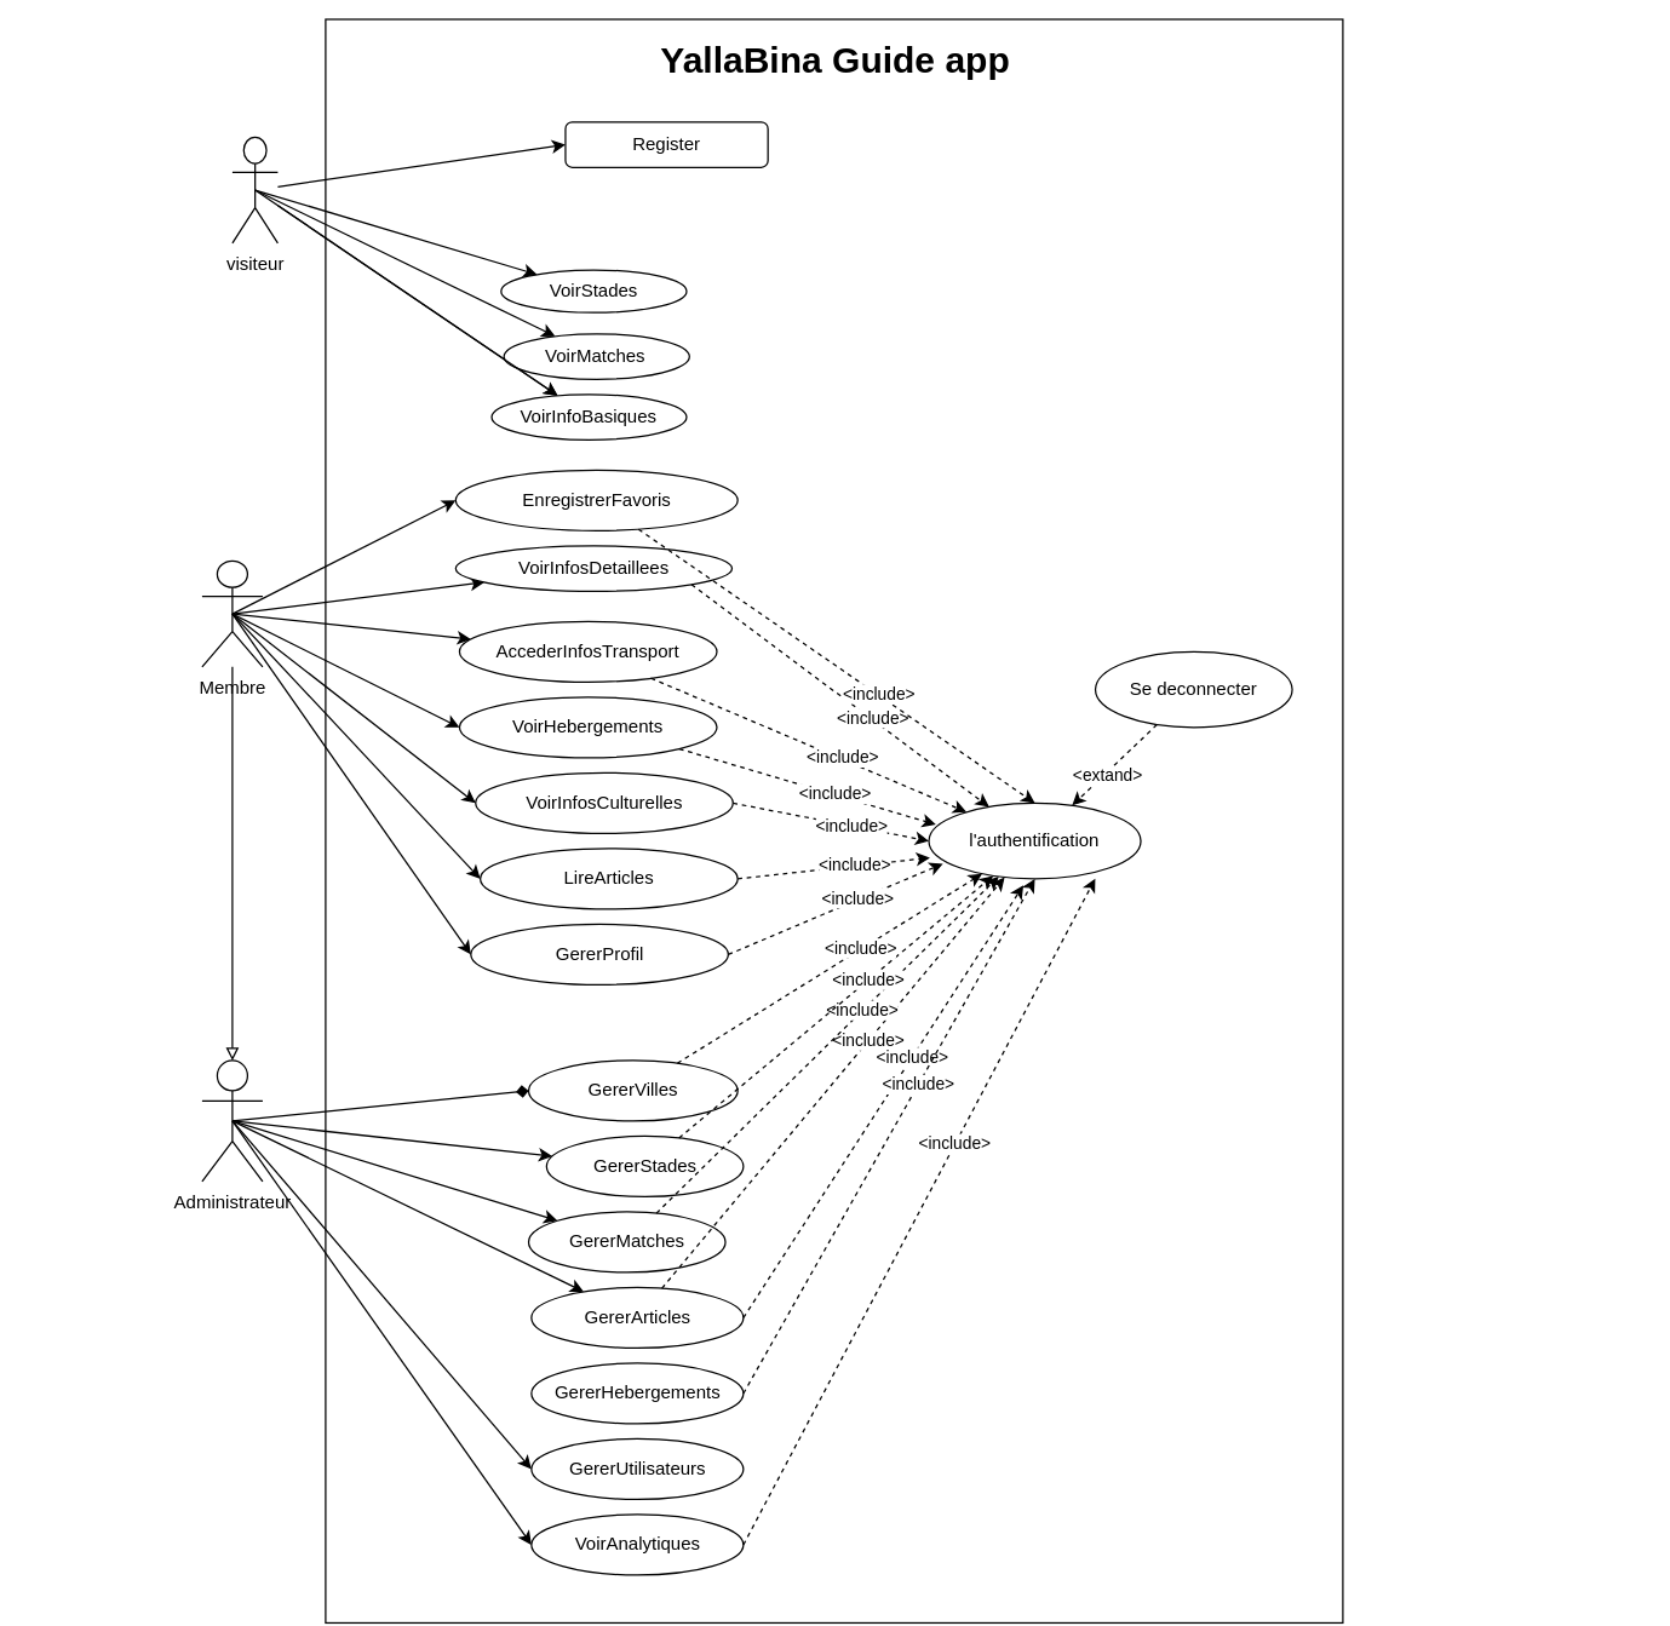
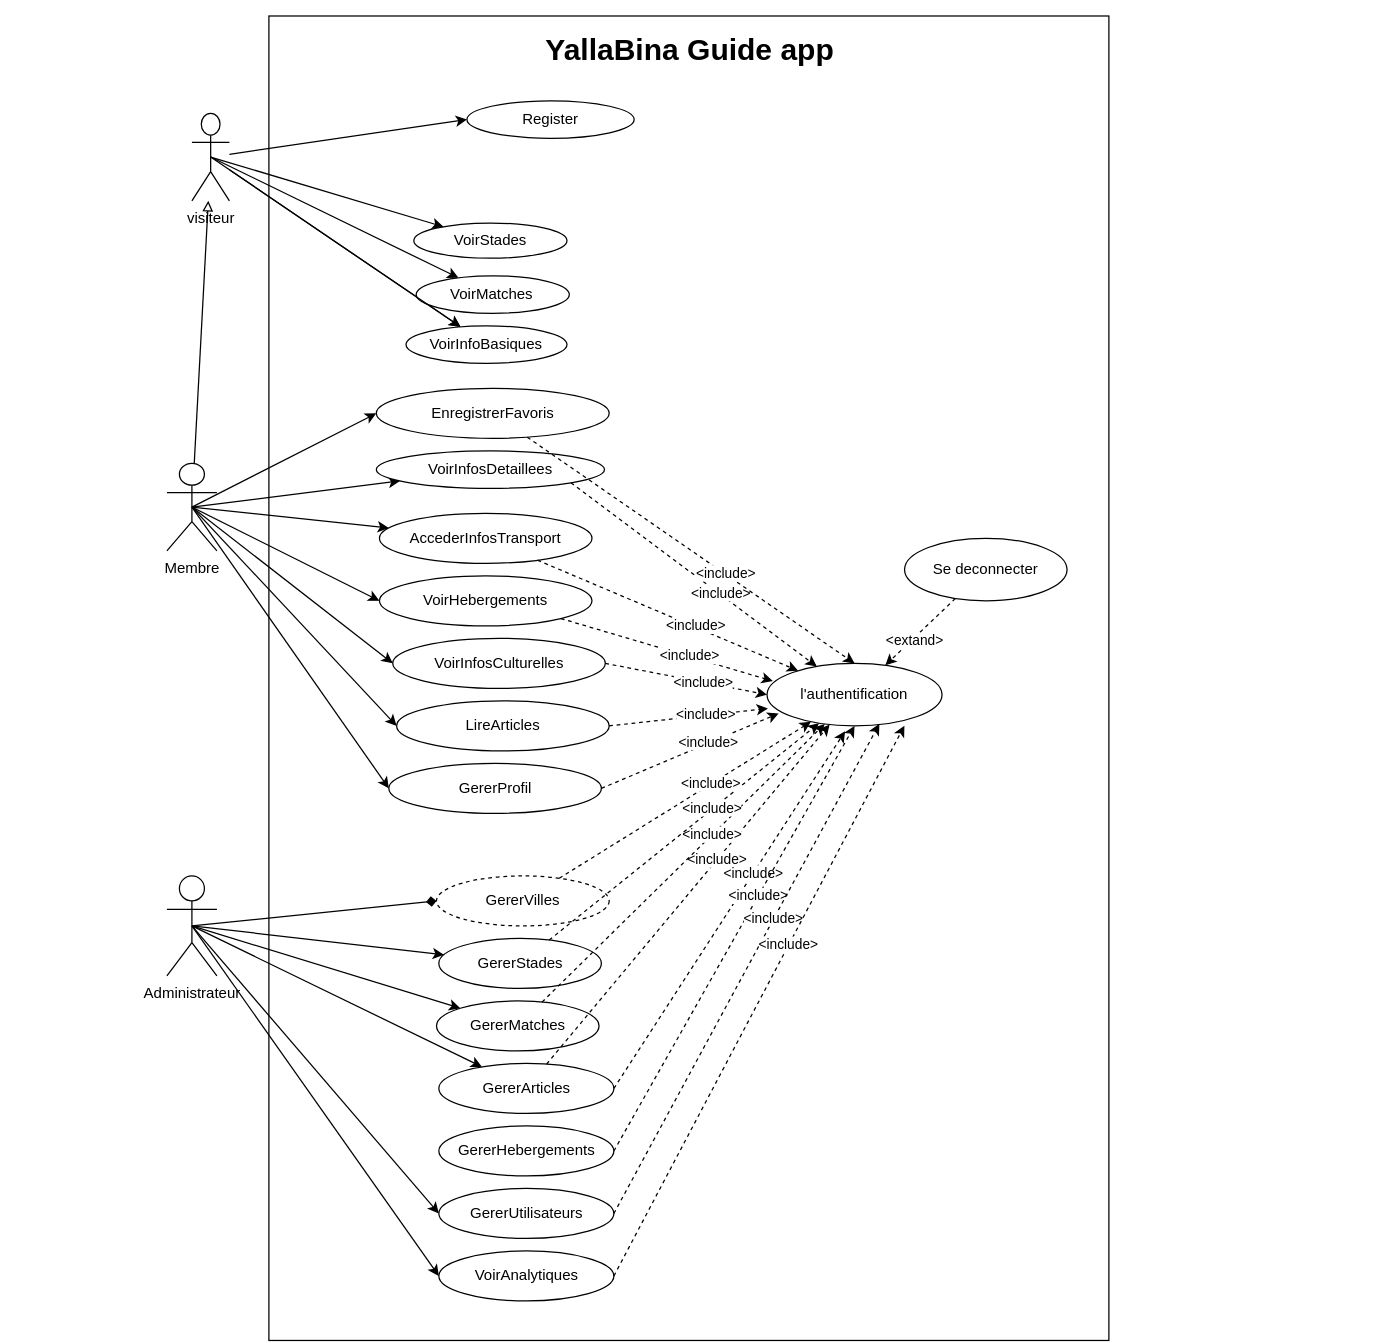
  <mxCell id="0" />
  <mxCell id="1" parent="0" />
  <mxCell id="2" value="" style="rounded=0;whiteSpace=wrap;html=1;rotation=-90;fontStyle=1" parent="1" vertex="1"><mxGeometry x="20.82" y="205.95" width="1059.38" height="671.87" as="geometry" /></mxCell>
  <mxCell id="3" value="YallaBina Guide app" style="text;strokeColor=none;fillColor=none;html=1;fontSize=24;fontStyle=1;verticalAlign=middle;align=center;" parent="1" vertex="1"><mxGeometry x="456.75" y="20" width="187.5" height="40" as="geometry" /></mxCell>
  <mxCell id="4" style="edgeStyle=none;html=1;exitX=0.5;exitY=0.5;exitDx=0;exitDy=0;exitPerimeter=0;entryX=0;entryY=0.5;entryDx=0;entryDy=0;" parent="1" source="11" target="29" edge="1"><mxGeometry relative="1" as="geometry" /></mxCell>
  <mxCell id="5" style="edgeStyle=none;html=1;exitX=0.5;exitY=0.5;exitDx=0;exitDy=0;exitPerimeter=0;" parent="1" source="11" target="28" edge="1"><mxGeometry relative="1" as="geometry" /></mxCell>
  <mxCell id="6" style="edgeStyle=none;html=1;exitX=0.5;exitY=0.5;exitDx=0;exitDy=0;exitPerimeter=0;" parent="1" source="11" target="27" edge="1"><mxGeometry relative="1" as="geometry" /></mxCell>
  <mxCell id="7" style="edgeStyle=none;html=1;exitX=0.5;exitY=0.5;exitDx=0;exitDy=0;exitPerimeter=0;entryX=0;entryY=0.5;entryDx=0;entryDy=0;" parent="1" source="11" target="52" edge="1"><mxGeometry relative="1" as="geometry" /></mxCell>
  <mxCell id="8" style="edgeStyle=none;html=1;entryX=0;entryY=0.5;entryDx=0;entryDy=0;exitX=0.5;exitY=0.5;exitDx=0;exitDy=0;exitPerimeter=0;" parent="1" source="11" target="56" edge="1"><mxGeometry relative="1" as="geometry"><mxPoint x="153" y="423" as="sourcePoint" /></mxGeometry></mxCell>
  <mxCell id="9" style="edgeStyle=none;html=1;exitX=0.5;exitY=0.5;exitDx=0;exitDy=0;exitPerimeter=0;entryX=0;entryY=0.5;entryDx=0;entryDy=0;" parent="1" source="11" target="57" edge="1"><mxGeometry relative="1" as="geometry" /></mxCell>
- <mxCell id="10" style="edgeStyle=none;html=1;endArrow=block;endFill=0;" parent="1" source="11" target="22" edge="1"><mxGeometry relative="1" as="geometry" /></mxCell>
+ <mxCell id="10" style="edgeStyle=none;html=1;endArrow=block;endFill=0;" parent="1" source="11" target="15" edge="1"><mxGeometry relative="1" as="geometry" /></mxCell>
  <mxCell id="11" value="Membre" style="shape=umlActor;verticalLabelPosition=bottom;verticalAlign=top;html=1;outlineConnect=0;" parent="1" vertex="1"><mxGeometry x="133" y="370" width="40" height="70" as="geometry" /></mxCell>
  <mxCell id="12" style="edgeStyle=none;html=1;exitX=0.5;exitY=0.5;exitDx=0;exitDy=0;exitPerimeter=0;" parent="1" source="15" target="24" edge="1"><mxGeometry relative="1" as="geometry" /></mxCell>
  <mxCell id="13" style="edgeStyle=none;html=1;exitX=0.5;exitY=0.5;exitDx=0;exitDy=0;exitPerimeter=0;" parent="1" source="15" target="25" edge="1"><mxGeometry relative="1" as="geometry" /></mxCell>
  <mxCell id="14" value="" style="edgeStyle=none;html=1;" parent="1" source="15" target="51" edge="1"><mxGeometry relative="1" as="geometry"><mxPoint x="193" y="135" as="sourcePoint" /></mxGeometry></mxCell>
  <mxCell id="15" value="visiteur" style="shape=umlActor;verticalLabelPosition=bottom;verticalAlign=top;html=1;outlineConnect=0;" parent="1" vertex="1"><mxGeometry x="153" y="90" width="30" height="70" as="geometry" /></mxCell>
  <mxCell id="16" style="edgeStyle=none;html=1;exitX=0.5;exitY=0.5;exitDx=0;exitDy=0;exitPerimeter=0;entryX=0;entryY=0.5;entryDx=0;entryDy=0;endArrow=diamond;" parent="1" source="22" target="26" edge="1"><mxGeometry relative="1" as="geometry" /></mxCell>
  <mxCell id="17" style="edgeStyle=none;html=1;exitX=0.5;exitY=0.5;exitDx=0;exitDy=0;exitPerimeter=0;" parent="1" source="22" target="23" edge="1"><mxGeometry relative="1" as="geometry" /></mxCell>
  <mxCell id="18" style="edgeStyle=none;html=1;exitX=0.5;exitY=0.5;exitDx=0;exitDy=0;exitPerimeter=0;" parent="1" source="22" target="30" edge="1"><mxGeometry relative="1" as="geometry" /></mxCell>
  <mxCell id="19" style="edgeStyle=none;html=1;exitX=0.5;exitY=0.5;exitDx=0;exitDy=0;exitPerimeter=0;" parent="1" source="22" target="31" edge="1"><mxGeometry relative="1" as="geometry" /></mxCell>
  <mxCell id="20" style="edgeStyle=none;html=1;exitX=0.5;exitY=0.5;exitDx=0;exitDy=0;exitPerimeter=0;entryX=0;entryY=0.5;entryDx=0;entryDy=0;" parent="1" source="22" target="66" edge="1"><mxGeometry relative="1" as="geometry" /></mxCell>
  <mxCell id="21" style="edgeStyle=none;html=1;exitX=0.5;exitY=0.5;exitDx=0;exitDy=0;exitPerimeter=0;entryX=0;entryY=0.5;entryDx=0;entryDy=0;" parent="1" source="22" target="67" edge="1"><mxGeometry relative="1" as="geometry" /></mxCell>
  <mxCell id="22" value="Administrateur" style="shape=umlActor;verticalLabelPosition=bottom;verticalAlign=top;html=1;outlineConnect=0;" parent="1" vertex="1"><mxGeometry x="133" y="700" width="40" height="80" as="geometry" /></mxCell>
- <mxCell id="23" value="GererStades" style="ellipse;whiteSpace=wrap;html=1;" parent="1" vertex="1"><mxGeometry x="360.51" y="750" width="130" height="40" as="geometry" /></mxCell>
+ <mxCell id="23" value="GererStades" style="ellipse;whiteSpace=wrap;html=1;" parent="1" vertex="1"><mxGeometry x="350.51" y="750" width="130" height="40" as="geometry" /></mxCell>
  <mxCell id="24" value="VoirStades" style="ellipse;whiteSpace=wrap;html=1;" parent="1" vertex="1"><mxGeometry x="330.51" y="177.82" width="122.49" height="28.13" as="geometry" /></mxCell>
  <mxCell id="25" value="VoirMatches" style="ellipse;whiteSpace=wrap;html=1;" parent="1" vertex="1"><mxGeometry x="332.39" y="220" width="122.49" height="30" as="geometry" /></mxCell>
- <mxCell id="26" value="GererVilles" style="ellipse;whiteSpace=wrap;html=1;" parent="1" vertex="1"><mxGeometry x="348.64" y="700" width="138.12" height="40" as="geometry" /></mxCell>
+ <mxCell id="26" value="GererVilles" style="ellipse;whiteSpace=wrap;html=1;dashed=1;" parent="1" vertex="1"><mxGeometry x="348.64" y="700" width="138.12" height="40" as="geometry" /></mxCell>
  <mxCell id="27" value="AccederInfosTransport" style="ellipse;whiteSpace=wrap;html=1;" parent="1" vertex="1"><mxGeometry x="303" y="410" width="170" height="40" as="geometry" /></mxCell>
  <mxCell id="28" value="VoirInfosDetaillees" style="ellipse;whiteSpace=wrap;html=1;" parent="1" vertex="1"><mxGeometry x="300.51" y="360" width="182.49" height="30" as="geometry" /></mxCell>
  <mxCell id="29" value="EnregistrerFavoris" style="ellipse;whiteSpace=wrap;html=1;" parent="1" vertex="1"><mxGeometry x="300.51" y="310" width="186.25" height="40" as="geometry" /></mxCell>
  <mxCell id="30" value="GererMatches" style="ellipse;whiteSpace=wrap;html=1;" parent="1" vertex="1"><mxGeometry x="348.64" y="800" width="130" height="40" as="geometry" /></mxCell>
  <mxCell id="31" value="GererArticles" style="ellipse;whiteSpace=wrap;html=1;" parent="1" vertex="1"><mxGeometry x="350.51" y="850" width="140" height="40" as="geometry" /></mxCell>
  <mxCell id="32" value="Se deconnecter" style="ellipse;whiteSpace=wrap;html=1;" parent="1" vertex="1"><mxGeometry x="723" y="430" width="130" height="50" as="geometry" /></mxCell>
  <mxCell id="33" value="l'authentification" style="ellipse;whiteSpace=wrap;html=1;" parent="1" vertex="1"><mxGeometry x="613" y="530" width="140" height="50" as="geometry" /></mxCell>
  <mxCell id="34" value="" style="endArrow=classic;html=1;dashed=1;" parent="1" source="31" target="33" edge="1"><mxGeometry width="50" height="50" relative="1" as="geometry"><mxPoint x="470.337" y="950.265" as="sourcePoint" /><mxPoint x="673.503" y="612.678" as="targetPoint" /></mxGeometry></mxCell>
  <mxCell id="35" value="&amp;lt;include&amp;gt;" style="edgeLabel;html=1;align=center;verticalAlign=middle;resizable=0;points=[];" parent="34" vertex="1" connectable="0"><mxGeometry x="0.204" y="1" relative="1" as="geometry"><mxPoint as="offset" /></mxGeometry></mxCell>
  <mxCell id="36" value="" style="endArrow=classic;html=1;dashed=1;" parent="1" source="30" target="33" edge="1"><mxGeometry width="50" height="50" relative="1" as="geometry"><mxPoint x="476.251" y="654.527" as="sourcePoint" /><mxPoint x="647.247" y="583.921" as="targetPoint" /></mxGeometry></mxCell>
  <mxCell id="37" value="&amp;lt;include&amp;gt;" style="edgeLabel;html=1;align=center;verticalAlign=middle;resizable=0;points=[];" parent="36" vertex="1" connectable="0"><mxGeometry x="0.204" y="1" relative="1" as="geometry"><mxPoint as="offset" /></mxGeometry></mxCell>
  <mxCell id="38" value="" style="endArrow=classic;html=1;dashed=1;" parent="1" source="23" target="33" edge="1"><mxGeometry width="50" height="50" relative="1" as="geometry"><mxPoint x="486.251" y="664.527" as="sourcePoint" /><mxPoint x="657.247" y="593.921" as="targetPoint" /></mxGeometry></mxCell>
  <mxCell id="39" value="&amp;lt;include&amp;gt;" style="edgeLabel;html=1;align=center;verticalAlign=middle;resizable=0;points=[];" parent="38" vertex="1" connectable="0"><mxGeometry x="0.204" y="1" relative="1" as="geometry"><mxPoint as="offset" /></mxGeometry></mxCell>
  <mxCell id="40" value="" style="endArrow=classic;html=1;dashed=1;" parent="1" source="26" target="33" edge="1"><mxGeometry width="50" height="50" relative="1" as="geometry"><mxPoint x="496.251" y="674.527" as="sourcePoint" /><mxPoint x="667.247" y="603.921" as="targetPoint" /></mxGeometry></mxCell>
  <mxCell id="41" value="&amp;lt;include&amp;gt;" style="edgeLabel;html=1;align=center;verticalAlign=middle;resizable=0;points=[];" parent="40" vertex="1" connectable="0"><mxGeometry x="0.204" y="1" relative="1" as="geometry"><mxPoint as="offset" /></mxGeometry></mxCell>
  <mxCell id="42" value="" style="endArrow=classic;html=1;dashed=1;" parent="1" source="27" target="33" edge="1"><mxGeometry width="50" height="50" relative="1" as="geometry"><mxPoint x="480.951" y="529.841" as="sourcePoint" /><mxPoint x="629.236" y="554.685" as="targetPoint" /></mxGeometry></mxCell>
  <mxCell id="43" value="&amp;lt;include&amp;gt;" style="edgeLabel;html=1;align=center;verticalAlign=middle;resizable=0;points=[];" parent="42" vertex="1" connectable="0"><mxGeometry x="0.204" y="1" relative="1" as="geometry"><mxPoint as="offset" /></mxGeometry></mxCell>
  <mxCell id="44" value="" style="endArrow=classic;html=1;dashed=1;exitX=1;exitY=1;exitDx=0;exitDy=0;" parent="1" source="28" target="33" edge="1"><mxGeometry width="50" height="50" relative="1" as="geometry"><mxPoint x="490.951" y="539.841" as="sourcePoint" /><mxPoint x="643" y="560" as="targetPoint" /></mxGeometry></mxCell>
  <mxCell id="45" value="&amp;lt;include&amp;gt;" style="edgeLabel;html=1;align=center;verticalAlign=middle;resizable=0;points=[];" parent="44" vertex="1" connectable="0"><mxGeometry x="0.204" y="1" relative="1" as="geometry"><mxPoint as="offset" /></mxGeometry></mxCell>
  <mxCell id="46" value="" style="endArrow=classic;html=1;dashed=1;entryX=0.5;entryY=0;entryDx=0;entryDy=0;" parent="1" source="29" target="33" edge="1"><mxGeometry width="50" height="50" relative="1" as="geometry"><mxPoint x="496.188" y="404.161" as="sourcePoint" /><mxPoint x="664.943" y="542.096" as="targetPoint" /></mxGeometry></mxCell>
  <mxCell id="47" value="&amp;lt;include&amp;gt;" style="edgeLabel;html=1;align=center;verticalAlign=middle;resizable=0;points=[];" parent="46" vertex="1" connectable="0"><mxGeometry x="0.204" y="1" relative="1" as="geometry"><mxPoint as="offset" /></mxGeometry></mxCell>
  <mxCell id="48" value="" style="endArrow=classic;html=1;dashed=1;" parent="1" source="32" target="33" edge="1"><mxGeometry width="50" height="50" relative="1" as="geometry"><mxPoint x="456.887" y="359.258" as="sourcePoint" /><mxPoint x="693" y="540" as="targetPoint" /></mxGeometry></mxCell>
  <mxCell id="49" value="&amp;lt;extand&amp;gt;" style="edgeLabel;html=1;align=center;verticalAlign=middle;resizable=0;points=[];" parent="48" vertex="1" connectable="0"><mxGeometry x="0.204" y="1" relative="1" as="geometry"><mxPoint as="offset" /></mxGeometry></mxCell>
  <mxCell id="50" style="edgeStyle=none;html=1;exitX=0.5;exitY=0.5;exitDx=0;exitDy=0;exitPerimeter=0;" parent="1" source="15" target="51" edge="1"><mxGeometry relative="1" as="geometry" /></mxCell>
  <mxCell id="51" value="VoirInfoBasiques" style="ellipse;whiteSpace=wrap;html=1;" parent="1" vertex="1"><mxGeometry x="324.27" y="260" width="128.73" height="30" as="geometry" /></mxCell>
  <mxCell id="52" value="LireArticles" style="ellipse;whiteSpace=wrap;html=1;" parent="1" vertex="1"><mxGeometry x="316.75" y="560" width="170" height="40" as="geometry" /></mxCell>
  <mxCell id="53" value="" style="endArrow=classic;html=1;dashed=1;exitX=1;exitY=0.5;exitDx=0;exitDy=0;entryX=0.005;entryY=0.722;entryDx=0;entryDy=0;entryPerimeter=0;" parent="1" source="52" target="33" edge="1"><mxGeometry width="50" height="50" relative="1" as="geometry"><mxPoint x="461.545" y="513.688" as="sourcePoint" /><mxPoint x="633.364" y="551.909" as="targetPoint" /></mxGeometry></mxCell>
  <mxCell id="54" value="&amp;lt;include&amp;gt;" style="edgeLabel;html=1;align=center;verticalAlign=middle;resizable=0;points=[];" parent="53" vertex="1" connectable="0"><mxGeometry x="0.204" y="1" relative="1" as="geometry"><mxPoint as="offset" /></mxGeometry></mxCell>
  <mxCell id="55" value="VoirInfosCulturelles" style="ellipse;whiteSpace=wrap;html=1;" parent="1" vertex="1"><mxGeometry x="313.64" y="510" width="170" height="40" as="geometry" /></mxCell>
  <mxCell id="56" value="VoirHebergements" style="ellipse;whiteSpace=wrap;html=1;" parent="1" vertex="1"><mxGeometry x="303" y="460" width="170" height="40" as="geometry" /></mxCell>
  <mxCell id="57" value="GererProfil" style="ellipse;whiteSpace=wrap;html=1;" parent="1" vertex="1"><mxGeometry x="310.51" y="610" width="170" height="40" as="geometry" /></mxCell>
  <mxCell id="58" style="edgeStyle=none;html=1;entryX=0;entryY=0.5;entryDx=0;entryDy=0;exitX=0.5;exitY=0.5;exitDx=0;exitDy=0;exitPerimeter=0;" parent="1" source="11" target="55" edge="1"><mxGeometry relative="1" as="geometry"><mxPoint x="143" y="425" as="sourcePoint" /><mxPoint x="308.63" y="490" as="targetPoint" /></mxGeometry></mxCell>
  <mxCell id="59" value="" style="endArrow=classic;html=1;dashed=1;exitX=1;exitY=1;exitDx=0;exitDy=0;entryX=0.033;entryY=0.283;entryDx=0;entryDy=0;entryPerimeter=0;" parent="1" source="56" target="33" edge="1"><mxGeometry width="50" height="50" relative="1" as="geometry"><mxPoint x="439.558" y="457.447" as="sourcePoint" /><mxPoint x="647.904" y="545.879" as="targetPoint" /></mxGeometry></mxCell>
  <mxCell id="60" value="&amp;lt;include&amp;gt;" style="edgeLabel;html=1;align=center;verticalAlign=middle;resizable=0;points=[];" parent="59" vertex="1" connectable="0"><mxGeometry x="0.204" y="1" relative="1" as="geometry"><mxPoint as="offset" /></mxGeometry></mxCell>
  <mxCell id="61" value="" style="endArrow=classic;html=1;dashed=1;exitX=1;exitY=0.5;exitDx=0;exitDy=0;entryX=0;entryY=0.5;entryDx=0;entryDy=0;" parent="1" source="55" target="33" edge="1"><mxGeometry width="50" height="50" relative="1" as="geometry"><mxPoint x="449.558" y="467.447" as="sourcePoint" /><mxPoint x="657.904" y="555.879" as="targetPoint" /></mxGeometry></mxCell>
  <mxCell id="62" value="&amp;lt;include&amp;gt;" style="edgeLabel;html=1;align=center;verticalAlign=middle;resizable=0;points=[];" parent="61" vertex="1" connectable="0"><mxGeometry x="0.204" y="1" relative="1" as="geometry"><mxPoint as="offset" /></mxGeometry></mxCell>
  <mxCell id="63" value="" style="endArrow=classic;html=1;dashed=1;exitX=1;exitY=0.5;exitDx=0;exitDy=0;entryX=0.067;entryY=0.8;entryDx=0;entryDy=0;entryPerimeter=0;" parent="1" source="57" target="33" edge="1"><mxGeometry width="50" height="50" relative="1" as="geometry"><mxPoint x="496.75" y="590" as="sourcePoint" /><mxPoint x="623.7" y="576.1" as="targetPoint" /></mxGeometry></mxCell>
  <mxCell id="64" value="&amp;lt;include&amp;gt;" style="edgeLabel;html=1;align=center;verticalAlign=middle;resizable=0;points=[];" parent="63" vertex="1" connectable="0"><mxGeometry x="0.204" y="1" relative="1" as="geometry"><mxPoint as="offset" /></mxGeometry></mxCell>
  <mxCell id="65" value="GererHebergements" style="ellipse;whiteSpace=wrap;html=1;" parent="1" vertex="1"><mxGeometry x="350.51" y="900" width="140" height="40" as="geometry" /></mxCell>
  <mxCell id="66" value="GererUtilisateurs" style="ellipse;whiteSpace=wrap;html=1;" parent="1" vertex="1"><mxGeometry x="350.51" y="950" width="140" height="40" as="geometry" /></mxCell>
  <mxCell id="67" value="VoirAnalytiques" style="ellipse;whiteSpace=wrap;html=1;" parent="1" vertex="1"><mxGeometry x="350.51" y="1000" width="140" height="40" as="geometry" /></mxCell>
  <mxCell id="68" value="" style="endArrow=classic;html=1;dashed=1;exitX=1;exitY=0.5;exitDx=0;exitDy=0;entryX=0.446;entryY=1.086;entryDx=0;entryDy=0;entryPerimeter=0;" parent="1" source="31" target="33" edge="1"><mxGeometry width="50" height="50" relative="1" as="geometry"><mxPoint x="446.759" y="860.546" as="sourcePoint" /><mxPoint x="673.019" y="588.96" as="targetPoint" /></mxGeometry></mxCell>
  <mxCell id="69" value="&amp;lt;include&amp;gt;" style="edgeLabel;html=1;align=center;verticalAlign=middle;resizable=0;points=[];" parent="68" vertex="1" connectable="0"><mxGeometry x="0.204" y="1" relative="1" as="geometry"><mxPoint as="offset" /></mxGeometry></mxCell>
  <mxCell id="70" value="" style="endArrow=classic;html=1;dashed=1;exitX=1;exitY=0.5;exitDx=0;exitDy=0;entryX=0.5;entryY=1;entryDx=0;entryDy=0;" parent="1" source="65" target="33" edge="1"><mxGeometry width="50" height="50" relative="1" as="geometry"><mxPoint x="500.51" y="880" as="sourcePoint" /><mxPoint x="685.44" y="594.3" as="targetPoint" /></mxGeometry></mxCell>
  <mxCell id="71" value="&amp;lt;include&amp;gt;" style="edgeLabel;html=1;align=center;verticalAlign=middle;resizable=0;points=[];" parent="70" vertex="1" connectable="0"><mxGeometry x="0.204" y="1" relative="1" as="geometry"><mxPoint as="offset" /></mxGeometry></mxCell>
+ <mxCell id="72" value="" style="endArrow=classic;html=1;dashed=1;exitX=1;exitY=0.5;exitDx=0;exitDy=0;entryX=0.642;entryY=0.967;entryDx=0;entryDy=0;entryPerimeter=0;" parent="1" source="66" target="33" edge="1"><mxGeometry width="50" height="50" relative="1" as="geometry"><mxPoint x="510.51" y="890" as="sourcePoint" /><mxPoint x="695.44" y="604.3" as="targetPoint" /></mxGeometry></mxCell>
+ <mxCell id="73" value="&amp;lt;include&amp;gt;" style="edgeLabel;html=1;align=center;verticalAlign=middle;resizable=0;points=[];" parent="72" vertex="1" connectable="0"><mxGeometry x="0.204" y="1" relative="1" as="geometry"><mxPoint as="offset" /></mxGeometry></mxCell>
  <mxCell id="74" value="" style="endArrow=classic;html=1;dashed=1;exitX=1;exitY=0.5;exitDx=0;exitDy=0;entryX=0.785;entryY=0.997;entryDx=0;entryDy=0;entryPerimeter=0;" parent="1" source="67" target="33" edge="1"><mxGeometry width="50" height="50" relative="1" as="geometry"><mxPoint x="500.51" y="980" as="sourcePoint" /><mxPoint x="712.88" y="588.35" as="targetPoint" /></mxGeometry></mxCell>
  <mxCell id="75" value="&amp;lt;include&amp;gt;" style="edgeLabel;html=1;align=center;verticalAlign=middle;resizable=0;points=[];" parent="74" vertex="1" connectable="0"><mxGeometry x="0.204" y="1" relative="1" as="geometry"><mxPoint as="offset" /></mxGeometry></mxCell>
- <mxCell id="76" value="Register" style="whiteSpace=wrap;html=1;rounded=1;" parent="1" vertex="1"><mxGeometry x="373" y="80" width="133.74" height="30" as="geometry" /></mxCell>
+ <mxCell id="76" value="Register" style="ellipse;whiteSpace=wrap;html=1;" parent="1" vertex="1"><mxGeometry x="373" y="80" width="133.74" height="30" as="geometry" /></mxCell>
  <mxCell id="77" style="edgeStyle=none;html=1;entryX=0;entryY=0.5;entryDx=0;entryDy=0;" parent="1" source="15" target="76" edge="1"><mxGeometry relative="1" as="geometry"><mxPoint x="356" y="161" as="targetPoint" /><mxPoint x="178" y="135" as="sourcePoint" /></mxGeometry></mxCell>
